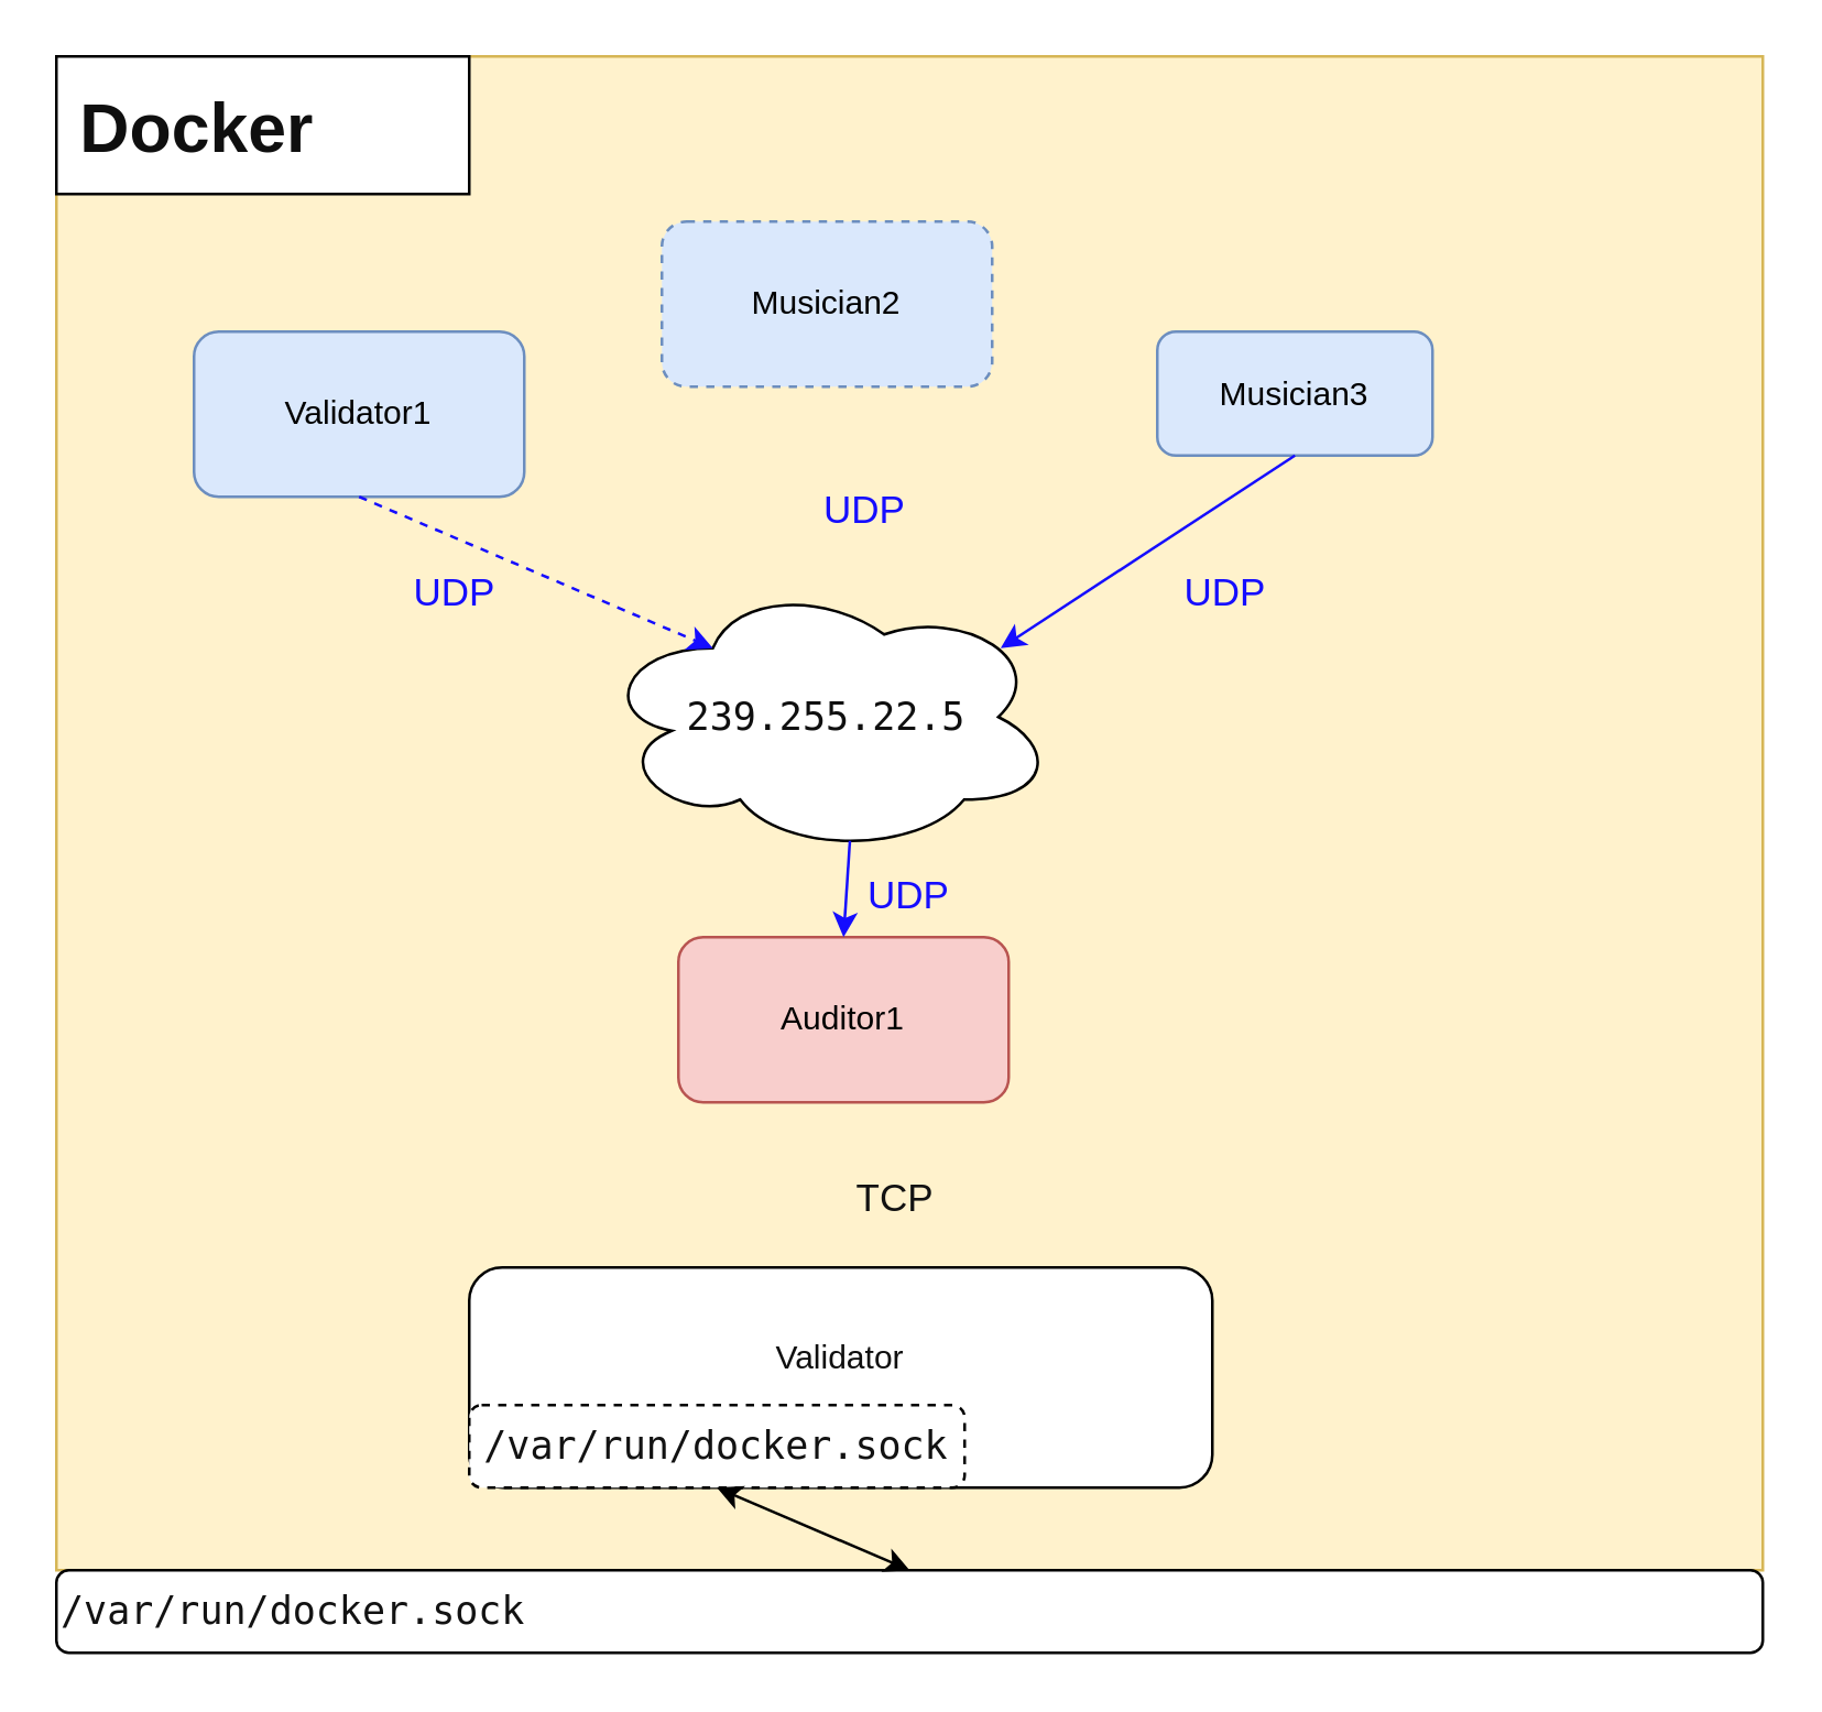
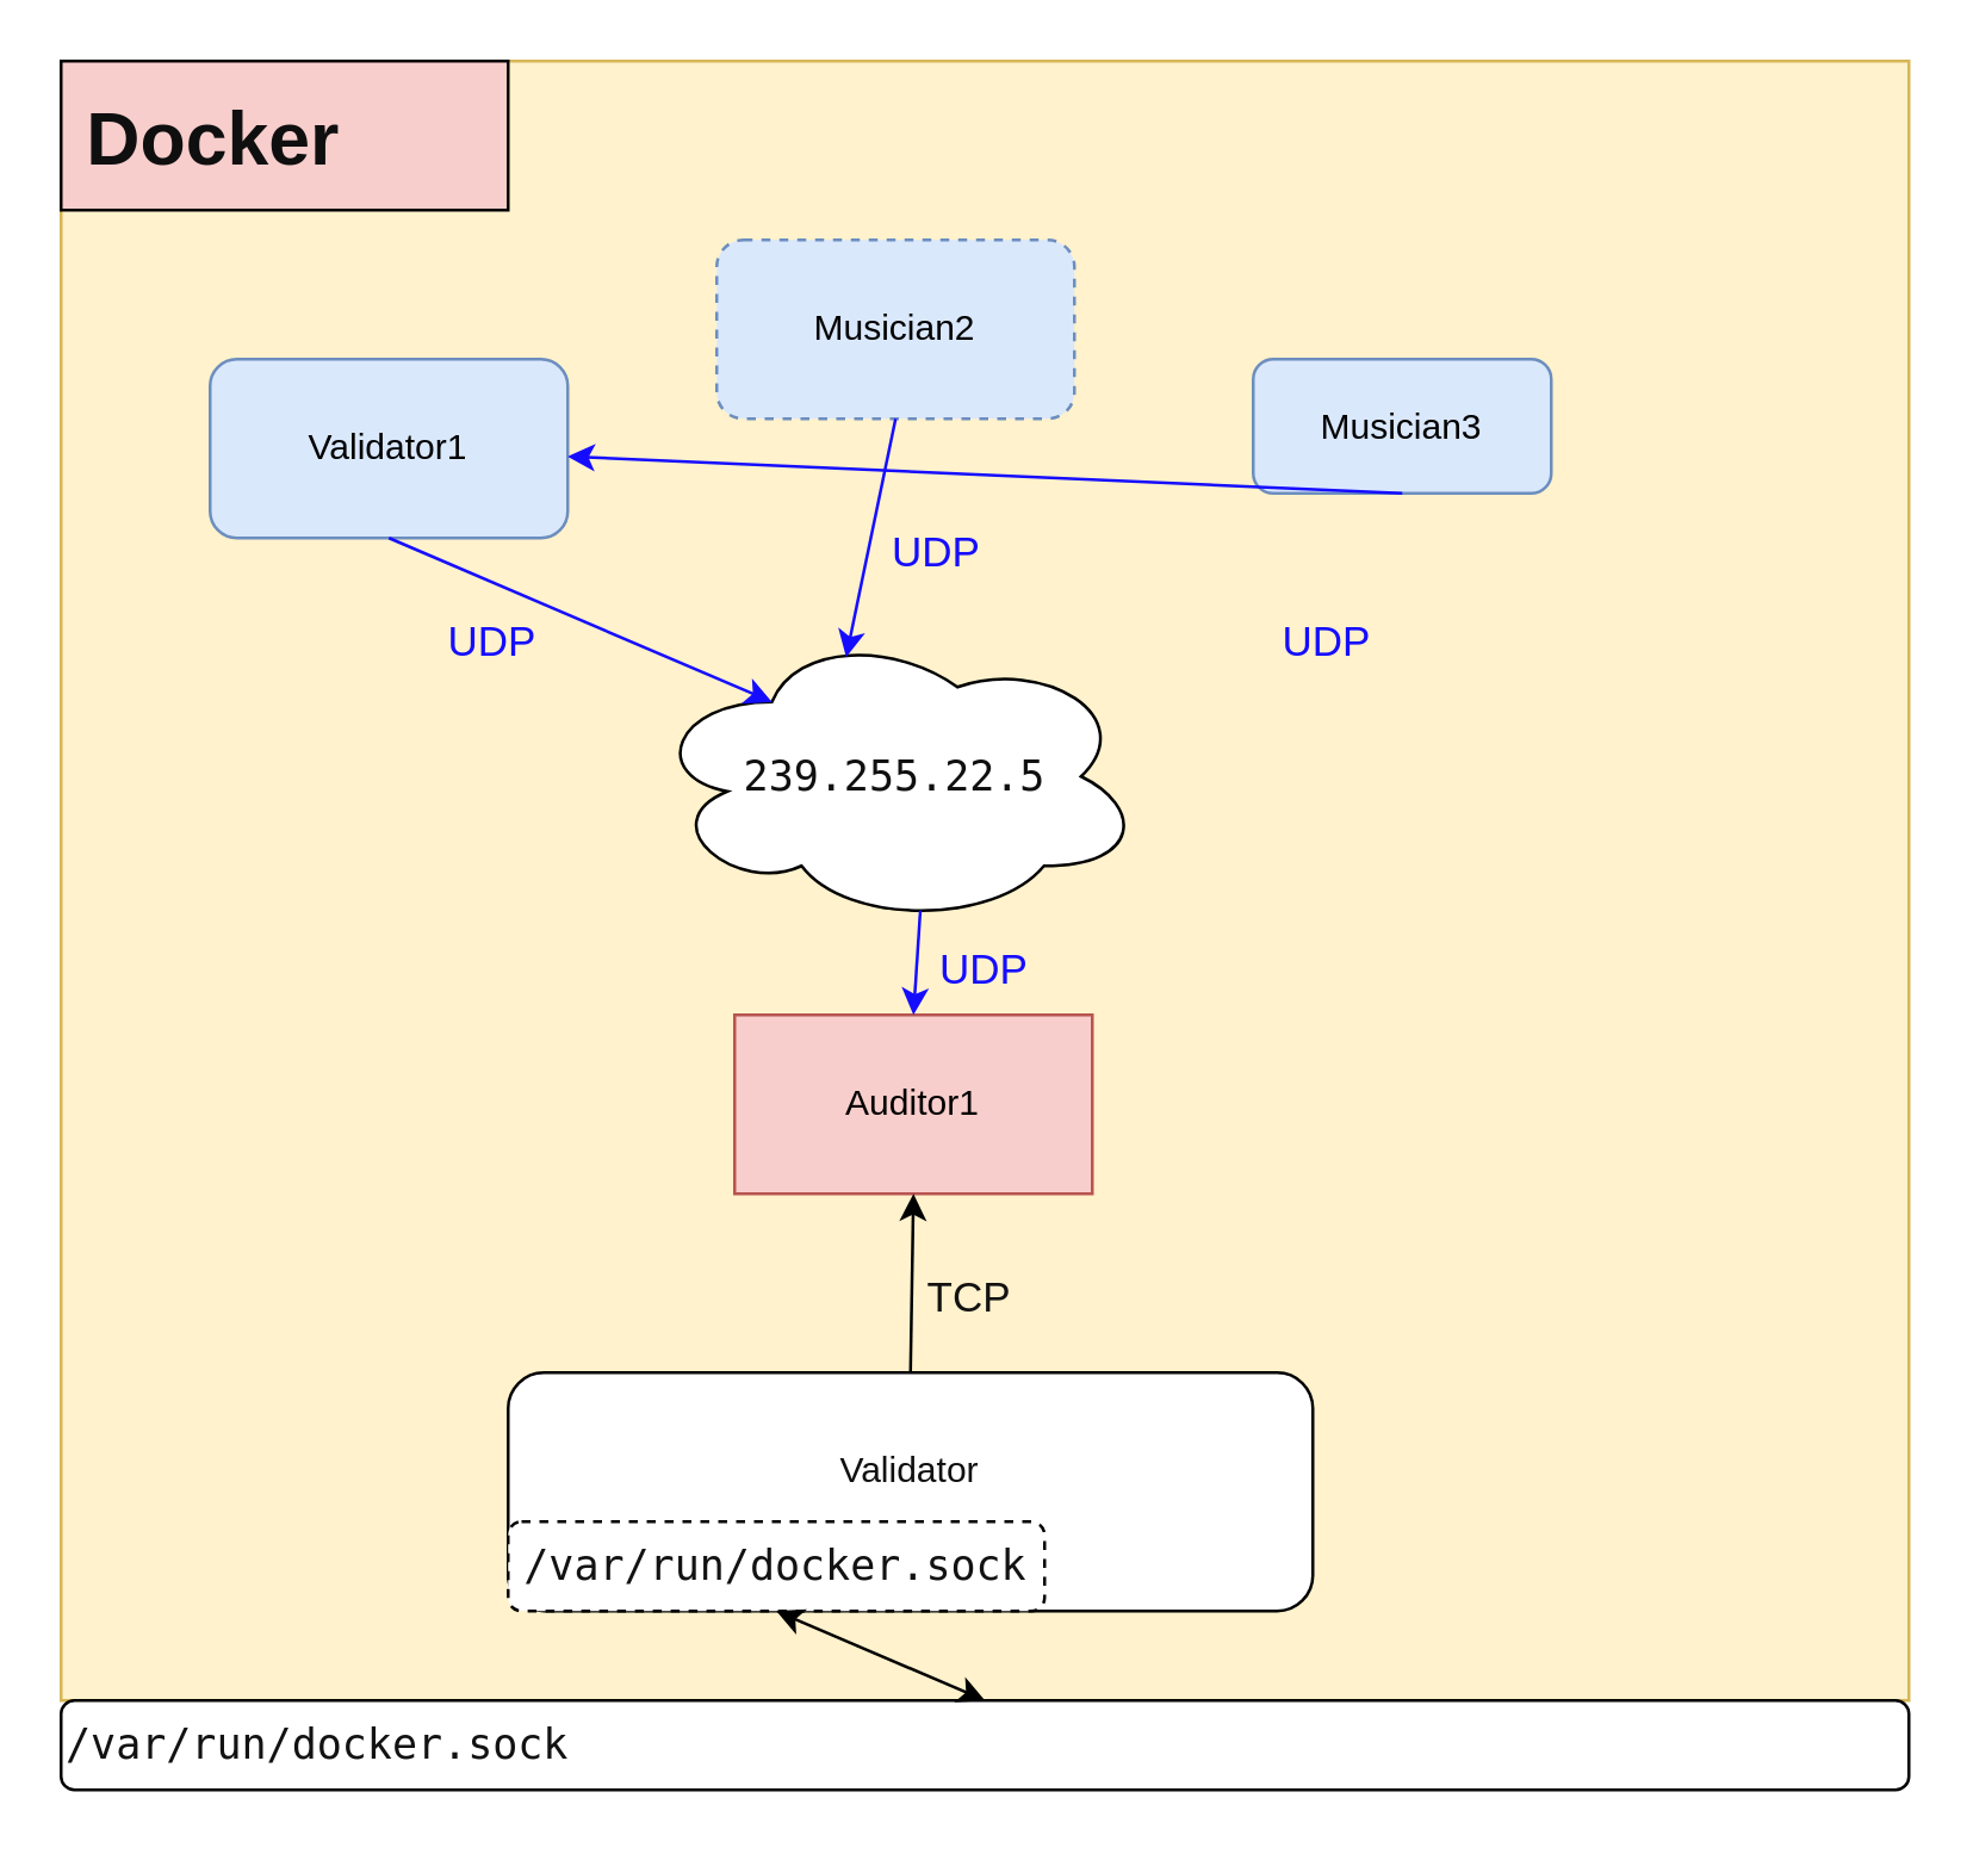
  <mxCell id="0" />
  <mxCell id="1" parent="0" />
  <mxCell id="2" value="" style="rounded=0;whiteSpace=wrap;html=1;fillColor=#fff2cc;strokeColor=#d6b656;" vertex="1" parent="1"><mxGeometry x="20" y="20" width="620" height="550" as="geometry" /></mxCell>
  <mxCell id="3" value="Validator1" style="rounded=1;whiteSpace=wrap;html=1;fillColor=#dae8fc;strokeColor=#6c8ebf;" vertex="1" parent="1"><mxGeometry x="70" y="120" width="120" height="60" as="geometry" /></mxCell>
  <mxCell id="4" value="Musician2" style="rounded=1;whiteSpace=wrap;html=1;fillColor=#dae8fc;strokeColor=#6c8ebf;dashed=1;" vertex="1" parent="1"><mxGeometry x="240" y="80" width="120" height="60" as="geometry" /></mxCell>
  <mxCell id="5" value="Musician3" style="rounded=1;whiteSpace=wrap;html=1;fillColor=#dae8fc;strokeColor=#6c8ebf;" vertex="1" parent="1"><mxGeometry x="420" y="120" width="100" height="45" as="geometry" /></mxCell>
- <mxCell id="6" value="Auditor1" style="rounded=1;whiteSpace=wrap;html=1;fillColor=#f8cecc;strokeColor=#b85450;" vertex="1" parent="1"><mxGeometry x="246" y="340" width="120" height="60" as="geometry" /></mxCell>
+ <mxCell id="6" value="Auditor1" style="whiteSpace=wrap;html=1;fillColor=#f8cecc;strokeColor=#b85450;rounded=0;" vertex="1" parent="1"><mxGeometry x="246" y="340" width="120" height="60" as="geometry" /></mxCell>
  <mxCell id="7" value="&lt;div style=&quot;font-family: &amp;#34;droid sans mono&amp;#34; , &amp;#34;monospace&amp;#34; , monospace ; font-weight: normal ; font-size: 14px ; line-height: 19px&quot;&gt;&lt;div&gt;&lt;font color=&quot;#0F0F0F&quot;&gt;&lt;span style=&quot;background-color: transparent&quot;&gt;239.255.22.5&lt;/span&gt;&lt;/font&gt;&lt;/div&gt;&lt;/div&gt;" style="ellipse;shape=cloud;whiteSpace=wrap;html=1;" vertex="1" parent="1"><mxGeometry x="217" y="210" width="166" height="100" as="geometry" /></mxCell>
- <mxCell id="8" value="" style="endArrow=classic;html=1;rounded=0;fontColor=#0F0F0F;exitX=0.5;exitY=1;exitDx=0;exitDy=0;entryX=0.25;entryY=0.25;entryDx=0;entryDy=0;entryPerimeter=0;strokeColor=#150DFF;dashed=1;" edge="1" parent="1" source="3" target="7"><mxGeometry width="50" height="50" relative="1" as="geometry"><mxPoint x="290" y="350" as="sourcePoint" /><mxPoint x="340" y="300" as="targetPoint" /></mxGeometry></mxCell>
- <mxCell id="10" value="" style="endArrow=classic;html=1;rounded=0;fontColor=#0F0F0F;exitX=0.5;exitY=1;exitDx=0;exitDy=0;entryX=0.88;entryY=0.25;entryDx=0;entryDy=0;entryPerimeter=0;strokeColor=#150DFF;" edge="1" parent="1" source="5" target="7"><mxGeometry width="50" height="50" relative="1" as="geometry"><mxPoint x="310" y="150" as="sourcePoint" /><mxPoint x="307.4" y="230" as="targetPoint" /></mxGeometry></mxCell>
+ <mxCell id="8" value="" style="endArrow=classic;html=1;rounded=0;fontColor=#0F0F0F;exitX=0.5;exitY=1;exitDx=0;exitDy=0;entryX=0.25;entryY=0.25;entryDx=0;entryDy=0;entryPerimeter=0;strokeColor=#150DFF;" edge="1" parent="1" source="3" target="7"><mxGeometry width="50" height="50" relative="1" as="geometry"><mxPoint x="290" y="350" as="sourcePoint" /><mxPoint x="340" y="300" as="targetPoint" /></mxGeometry></mxCell>
+ <mxCell id="9" value="" style="endArrow=classic;html=1;rounded=0;fontColor=#0F0F0F;exitX=0.5;exitY=1;exitDx=0;exitDy=0;entryX=0.4;entryY=0.1;entryDx=0;entryDy=0;entryPerimeter=0;strokeColor=#150DFF;" edge="1" parent="1" source="4" target="7"><mxGeometry width="50" height="50" relative="1" as="geometry"><mxPoint x="140" y="190" as="sourcePoint" /><mxPoint x="282.5" y="245" as="targetPoint" /></mxGeometry></mxCell>
+ <mxCell id="10" value="" style="endArrow=classic;html=1;rounded=0;fontColor=#0F0F0F;exitX=0.5;exitY=1;exitDx=0;exitDy=0;strokeColor=#150DFF;" edge="1" parent="1" source="5" target="3"><mxGeometry width="50" height="50" relative="1" as="geometry"><mxPoint x="310" y="150" as="sourcePoint" /><mxPoint x="307.4" y="230" as="targetPoint" /></mxGeometry></mxCell>
  <mxCell id="11" value="" style="endArrow=classic;html=1;rounded=0;fontColor=#0F0F0F;exitX=0.55;exitY=0.95;exitDx=0;exitDy=0;exitPerimeter=0;entryX=0.5;entryY=0;entryDx=0;entryDy=0;strokeColor=#150DFF;" edge="1" parent="1" source="7" target="6"><mxGeometry width="50" height="50" relative="1" as="geometry"><mxPoint x="276" y="350" as="sourcePoint" /><mxPoint x="326" y="300" as="targetPoint" /></mxGeometry></mxCell>
  <mxCell id="12" value="&lt;div&gt;Validator&lt;/div&gt;&lt;div&gt;&lt;br&gt;&lt;/div&gt;" style="rounded=1;whiteSpace=wrap;html=1;labelBackgroundColor=none;fontColor=#0F0F0F;" vertex="1" parent="1"><mxGeometry x="170" y="460" width="270" height="80" as="geometry" /></mxCell>
- <mxCell id="13" value="&lt;div align=&quot;left&quot;&gt;&lt;font size=&quot;1&quot;&gt;&lt;b style=&quot;font-size: 25px&quot;&gt;&amp;nbsp;Docker&lt;/b&gt;&lt;/font&gt;&lt;/div&gt;" style="rounded=0;whiteSpace=wrap;html=1;labelBackgroundColor=none;fontColor=#0F0F0F;align=left;strokeWidth=1;" vertex="1" parent="1"><mxGeometry x="20" y="20" width="150" height="50" as="geometry" /></mxCell>
+ <mxCell id="13" value="&lt;div align=&quot;left&quot;&gt;&lt;font size=&quot;1&quot;&gt;&lt;b style=&quot;font-size: 25px&quot;&gt;&amp;nbsp;Docker&lt;/b&gt;&lt;/font&gt;&lt;/div&gt;" style="rounded=0;whiteSpace=wrap;html=1;labelBackgroundColor=none;fontColor=#0F0F0F;align=left;strokeWidth=1;fillColor=#f8cecc;" vertex="1" parent="1"><mxGeometry x="20" y="20" width="150" height="50" as="geometry" /></mxCell>
  <mxCell id="14" value="&lt;div style=&quot;font-family: &amp;#34;droid sans mono&amp;#34; , &amp;#34;monospace&amp;#34; , monospace ; font-weight: normal ; font-size: 14px ; line-height: 19px&quot;&gt;&lt;div&gt;&lt;font color=&quot;#121212&quot;&gt;&lt;span&gt;/var/run/docker.sock&lt;/span&gt;&lt;/font&gt;&lt;/div&gt;&lt;/div&gt;" style="rounded=1;whiteSpace=wrap;html=1;labelBackgroundColor=none;fontSize=25;fontColor=#0F0F0F;strokeWidth=1;dashed=1;" vertex="1" parent="1"><mxGeometry x="170" y="510" width="180" height="30" as="geometry" /></mxCell>
  <mxCell id="15" value="&lt;div style=&quot;font-family: &amp;#34;droid sans mono&amp;#34; , &amp;#34;monospace&amp;#34; , monospace ; font-weight: normal ; font-size: 14px ; line-height: 19px&quot; align=&quot;left&quot;&gt;&lt;div&gt;&lt;font color=&quot;#121212&quot;&gt;&lt;span&gt;/var/run/docker.sock&lt;/span&gt;&lt;/font&gt;&lt;/div&gt;&lt;/div&gt;" style="rounded=1;whiteSpace=wrap;html=1;labelBackgroundColor=none;fontSize=25;fontColor=#0F0F0F;strokeWidth=1;align=left;" vertex="1" parent="1"><mxGeometry x="20" y="570" width="620" height="30" as="geometry" /></mxCell>
  <mxCell id="16" value="" style="endArrow=classic;startArrow=classic;html=1;rounded=0;fontSize=25;fontColor=#121212;exitX=0.5;exitY=1;exitDx=0;exitDy=0;entryX=0.5;entryY=1;entryDx=0;entryDy=0;" edge="1" parent="1" source="2" target="14"><mxGeometry width="50" height="50" relative="1" as="geometry"><mxPoint x="290" y="460" as="sourcePoint" /><mxPoint x="340" y="410" as="targetPoint" /></mxGeometry></mxCell>
+ <mxCell id="17" value="" style="endArrow=classic;html=1;rounded=0;fontSize=25;fontColor=#121212;exitX=0.5;exitY=0;exitDx=0;exitDy=0;entryX=0.5;entryY=1;entryDx=0;entryDy=0;" edge="1" parent="1" source="12" target="6"><mxGeometry width="50" height="50" relative="1" as="geometry"><mxPoint x="290" y="300" as="sourcePoint" /><mxPoint x="340" y="250" as="targetPoint" /></mxGeometry></mxCell>
  <mxCell id="18" value="&lt;font style=&quot;font-size: 14px&quot; color=&quot;#150DFF&quot;&gt;UDP&lt;/font&gt;" style="text;html=1;strokeColor=none;fillColor=none;align=center;verticalAlign=middle;whiteSpace=wrap;rounded=0;dashed=1;labelBackgroundColor=#;fontSize=25;fontColor=#121212;" vertex="1" parent="1"><mxGeometry x="420" y="200" width="50" height="20" as="geometry" /></mxCell>
  <mxCell id="19" value="&lt;font style=&quot;font-size: 14px&quot; color=&quot;#150DFF&quot;&gt;UDP&lt;/font&gt;" style="text;html=1;strokeColor=none;fillColor=none;align=center;verticalAlign=middle;whiteSpace=wrap;rounded=0;dashed=1;labelBackgroundColor=#;fontSize=25;fontColor=#121212;" vertex="1" parent="1"><mxGeometry x="305" y="310" width="50" height="20" as="geometry" /></mxCell>
  <mxCell id="20" value="&lt;font style=&quot;font-size: 14px&quot; color=&quot;#150DFF&quot;&gt;UDP&lt;/font&gt;" style="text;html=1;strokeColor=none;fillColor=none;align=center;verticalAlign=middle;whiteSpace=wrap;rounded=0;dashed=1;labelBackgroundColor=#;fontSize=25;fontColor=#121212;" vertex="1" parent="1"><mxGeometry x="289" y="170" width="50" height="20" as="geometry" /></mxCell>
  <mxCell id="21" value="&lt;font style=&quot;font-size: 14px&quot; color=&quot;#150DFF&quot;&gt;UDP&lt;/font&gt;" style="text;html=1;strokeColor=none;fillColor=none;align=center;verticalAlign=middle;whiteSpace=wrap;rounded=0;dashed=1;labelBackgroundColor=#;fontSize=25;fontColor=#121212;" vertex="1" parent="1"><mxGeometry x="140" y="200" width="50" height="20" as="geometry" /></mxCell>
  <mxCell id="22" value="&lt;font style=&quot;font-size: 14px&quot;&gt;TCP&lt;/font&gt;" style="text;html=1;strokeColor=none;fillColor=none;align=center;verticalAlign=middle;whiteSpace=wrap;rounded=0;dashed=1;labelBackgroundColor=#;fontSize=25;fontColor=#121212;" vertex="1" parent="1"><mxGeometry x="300" y="420" width="50" height="20" as="geometry" /></mxCell>
